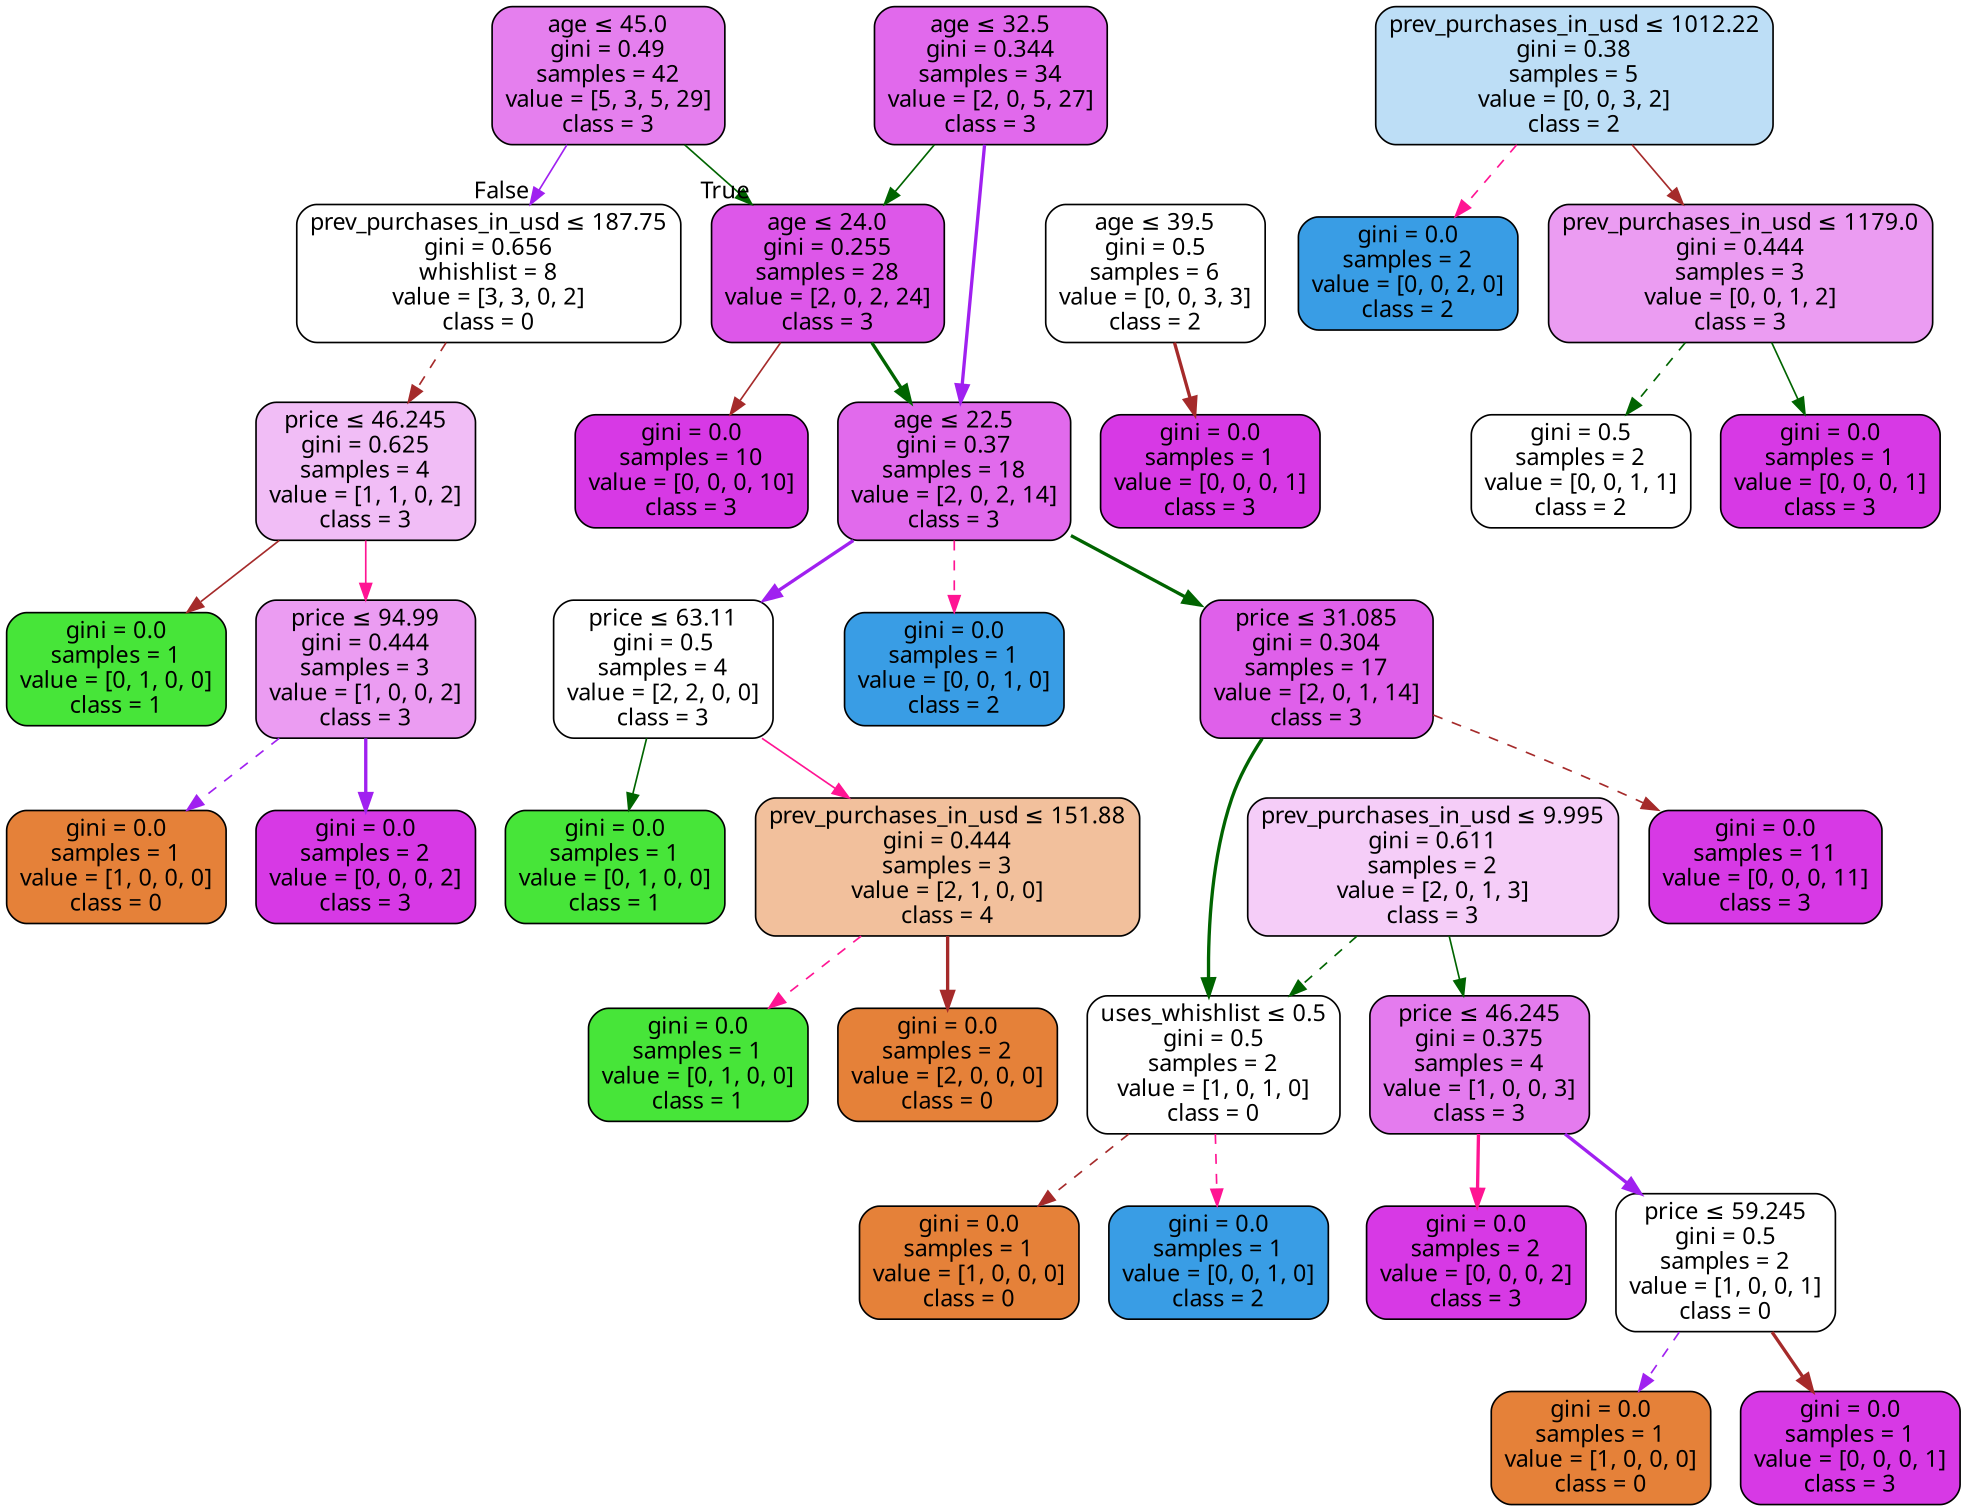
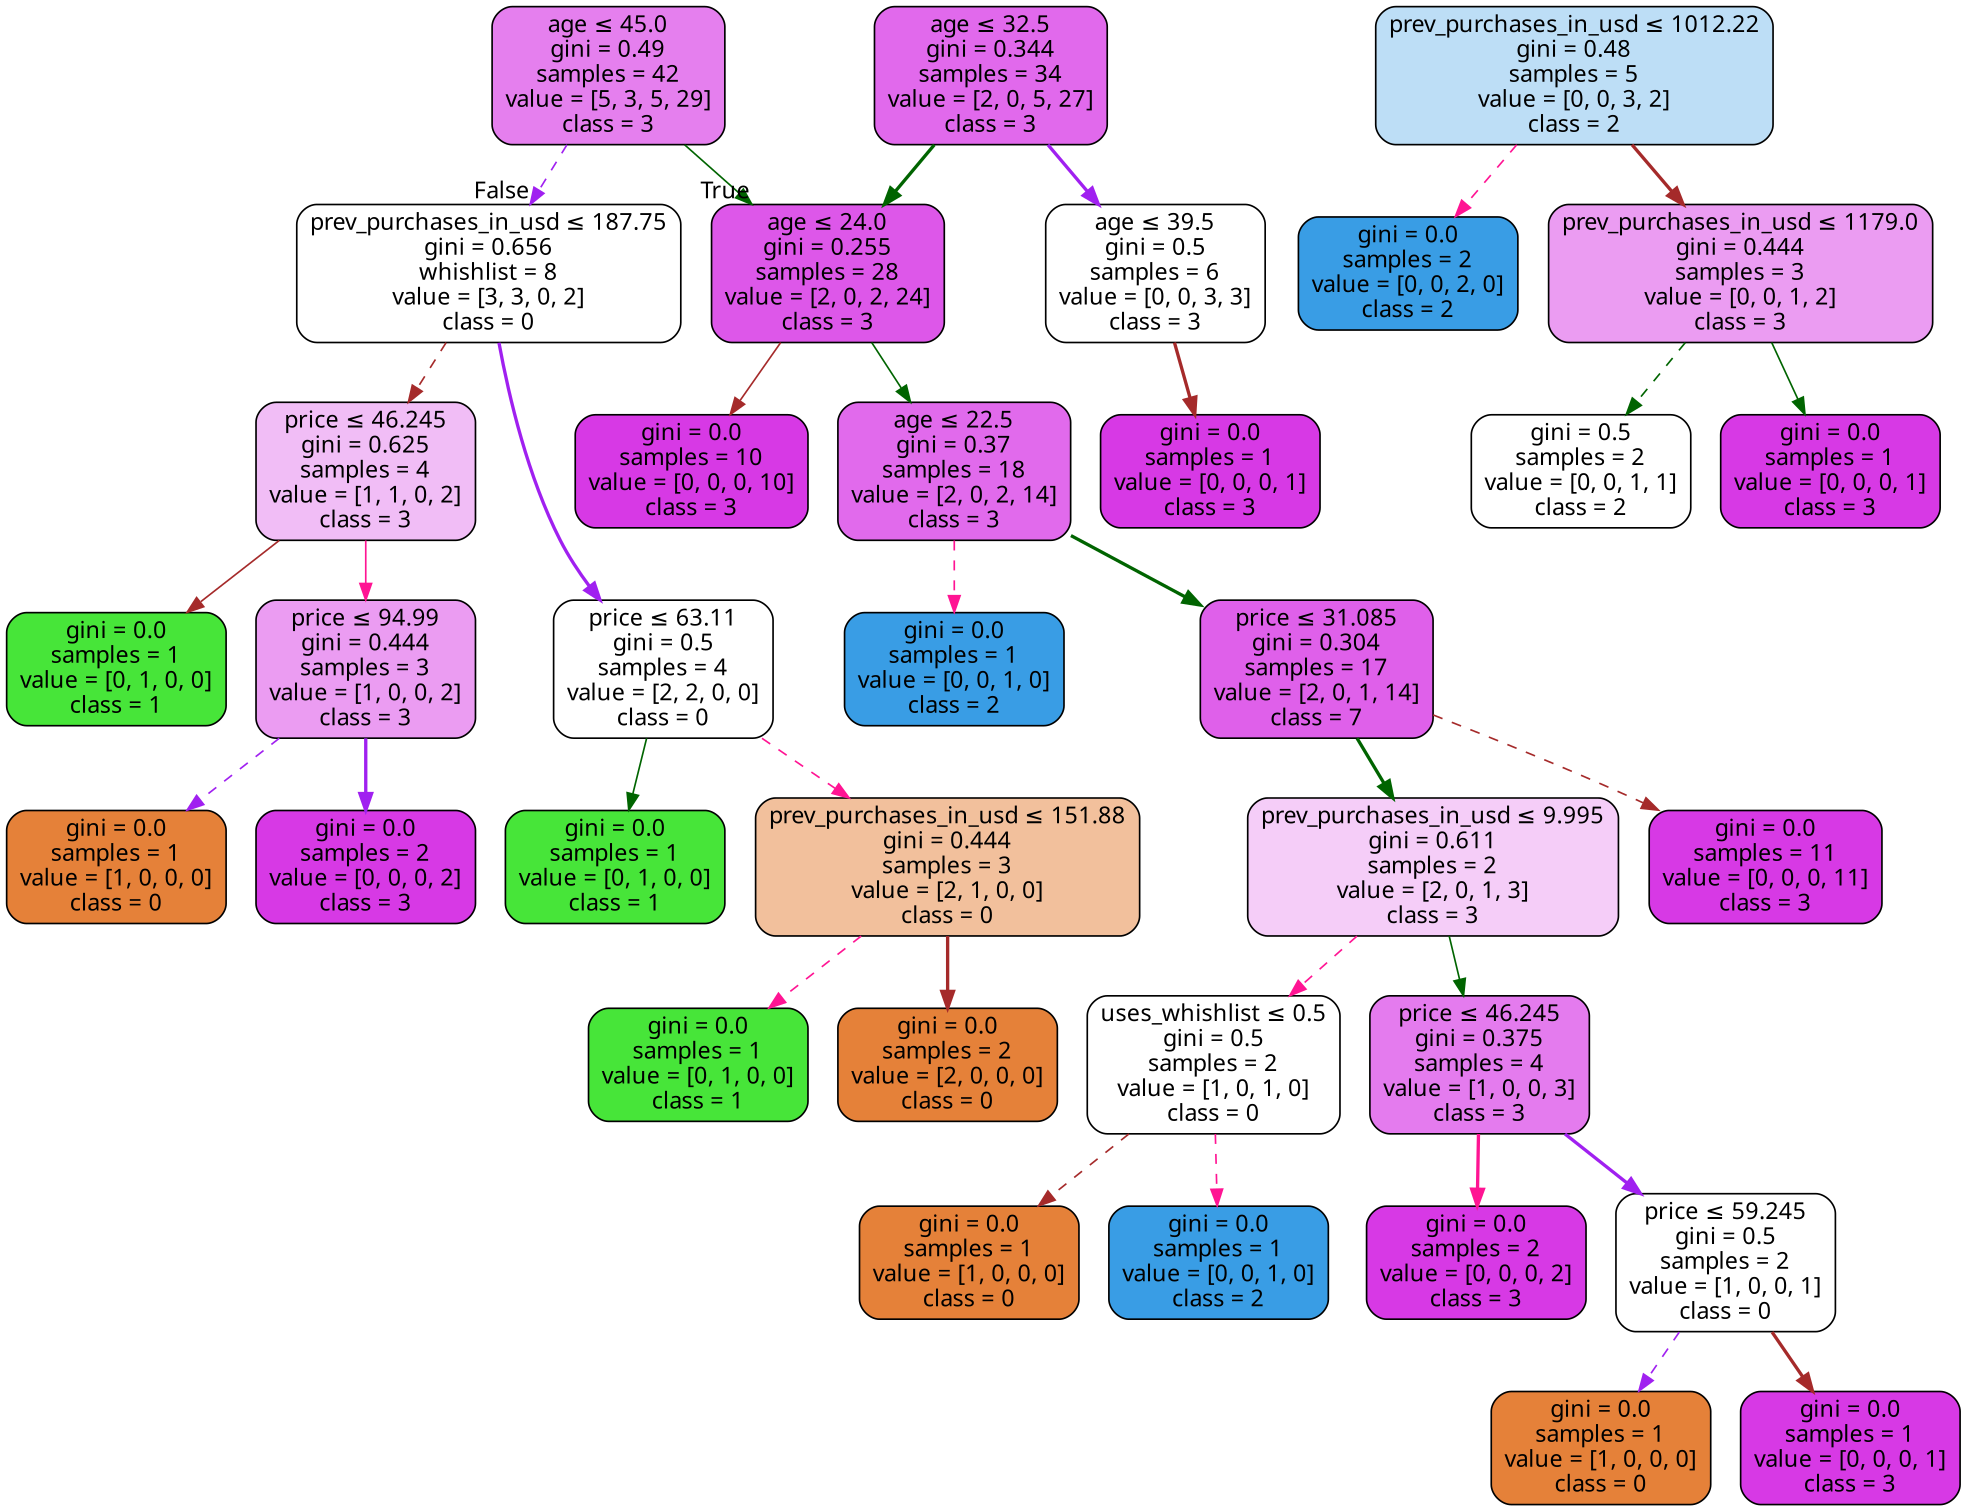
  digraph {
    fontname="Noto Sans"
    node [color=black fillcolor="#d739e5ff" fontname="Noto Sans" shape=box style="filled, rounded"]
    edge [color=darkgreen fontname="Noto Sans" style=bold]
    n1 [fillcolor="#d739e5a5" label=<age &le; 45.0<br/>gini = 0.49<br/>samples = 42<br/>value = [5, 3, 5, 29]<br/>class = 3>]
    n2 [fillcolor="#e5813900" label=<prev_purchases_in_usd &le; 187.75<br/>gini = 0.656<br/>whishlist = 8<br/>value = [3, 3, 0, 2]<br/>class = 0>]
    n3 [fillcolor="#d739e5d8" label=<age &le; 24.0<br/>gini = 0.255<br/>samples = 28<br/>value = [2, 0, 2, 24]<br/>class = 3>]
    n4 [fillcolor="#d739e5c1" label=<age &le; 32.5<br/>gini = 0.344<br/>samples = 34<br/>value = [2, 0, 5, 27]<br/>class = 3>]
-   n5 [fillcolor="#399de500" label=<age &le; 39.5<br/>gini = 0.5<br/>samples = 6<br/>value = [0, 0, 3, 3]<br/>class = 2>]
-   n6 [fillcolor="#e5813900" label=<price &le; 63.11<br/>gini = 0.5<br/>samples = 4<br/>value = [2, 2, 0, 0]<br/>class = 3>]
+   n5 [fillcolor="#399de500" label=<age &le; 39.5<br/>gini = 0.5<br/>samples = 6<br/>value = [0, 0, 3, 3]<br/>class = 3>]
+   n6 [fillcolor="#e5813900" label=<price &le; 63.11<br/>gini = 0.5<br/>samples = 4<br/>value = [2, 2, 0, 0]<br/>class = 0>]
    n7 [fillcolor="#d739e555" label=<price &le; 46.245<br/>gini = 0.625<br/>samples = 4<br/>value = [1, 1, 0, 2]<br/>class = 3>]
    n8 [fillcolor="#d739e5bf" label=<age &le; 22.5<br/>gini = 0.37<br/>samples = 18<br/>value = [2, 0, 2, 14]<br/>class = 3>]
    n9 [label=<gini = 0.0<br/>samples = 10<br/>value = [0, 0, 0, 10]<br/>class = 3>]
    n10 [label=<gini = 0.0<br/>samples = 1<br/>value = [0, 0, 0, 1]<br/>class = 3>]
-   n11 [fillcolor="#d739e5cc" label=<price &le; 31.085<br/>gini = 0.304<br/>samples = 17<br/>value = [2, 0, 1, 14]<br/>class = 3>]
+   n11 [fillcolor="#d739e5cc" label=<price &le; 31.085<br/>gini = 0.304<br/>samples = 17<br/>value = [2, 0, 1, 14]<br/>class = 7>]
    n12 [fillcolor="#399de5ff" label=<gini = 0.0<br/>samples = 1<br/>value = [0, 0, 1, 0]<br/>class = 2>]
    n13 [label=<gini = 0.0<br/>samples = 11<br/>value = [0, 0, 0, 11]<br/>class = 3>]
    n14 [fillcolor="#d739e540" label=<prev_purchases_in_usd &le; 9.995<br/>gini = 0.611<br/>samples = 2<br/>value = [2, 0, 1, 3]<br/>class = 3>]
    n15 [fillcolor="#e5813900" label=<uses_whishlist &le; 0.5<br/>gini = 0.5<br/>samples = 2<br/>value = [1, 0, 1, 0]<br/>class = 0>]
    n16 [fillcolor="#d739e5aa" label=<price &le; 46.245<br/>gini = 0.375<br/>samples = 4<br/>value = [1, 0, 0, 3]<br/>class = 3>]
    n17 [fillcolor="#e58139ff" label=<gini = 0.0<br/>samples = 1<br/>value = [1, 0, 0, 0]<br/>class = 0>]
    n18 [fillcolor="#399de5ff" label=<gini = 0.0<br/>samples = 1<br/>value = [0, 0, 1, 0]<br/>class = 2>]
    n19 [label=<gini = 0.0<br/>samples = 2<br/>value = [0, 0, 0, 2]<br/>class = 3>]
    n20 [fillcolor="#e5813900" label=<price &le; 59.245<br/>gini = 0.5<br/>samples = 2<br/>value = [1, 0, 0, 1]<br/>class = 0>]
    n21 [fillcolor="#e58139ff" label=<gini = 0.0<br/>samples = 1<br/>value = [1, 0, 0, 0]<br/>class = 0>]
    n22 [label=<gini = 0.0<br/>samples = 1<br/>value = [0, 0, 0, 1]<br/>class = 3>]
-   n23 [fillcolor="#399de555" label=<prev_purchases_in_usd &le; 1012.22<br/>gini = 0.38<br/>samples = 5<br/>value = [0, 0, 3, 2]<br/>class = 2>]
+   n23 [fillcolor="#399de555" label=<prev_purchases_in_usd &le; 1012.22<br/>gini = 0.48<br/>samples = 5<br/>value = [0, 0, 3, 2]<br/>class = 2>]
    n24 [fillcolor="#399de5ff" label=<gini = 0.0<br/>samples = 2<br/>value = [0, 0, 2, 0]<br/>class = 2>]
    n25 [fillcolor="#d739e57f" label=<prev_purchases_in_usd &le; 1179.0<br/>gini = 0.444<br/>samples = 3<br/>value = [0, 0, 1, 2]<br/>class = 3>]
    n26 [fillcolor="#399de500" label=<gini = 0.5<br/>samples = 2<br/>value = [0, 0, 1, 1]<br/>class = 2>]
    n27 [label=<gini = 0.0<br/>samples = 1<br/>value = [0, 0, 0, 1]<br/>class = 3>]
-   n28 [fillcolor="#e581397f" label=<prev_purchases_in_usd &le; 151.88<br/>gini = 0.444<br/>samples = 3<br/>value = [2, 1, 0, 0]<br/>class = 4>]
+   n28 [fillcolor="#e581397f" label=<prev_purchases_in_usd &le; 151.88<br/>gini = 0.444<br/>samples = 3<br/>value = [2, 1, 0, 0]<br/>class = 0>]
    n29 [fillcolor="#47e539ff" label=<gini = 0.0<br/>samples = 1<br/>value = [0, 1, 0, 0]<br/>class = 1>]
    n30 [fillcolor="#47e539ff" label=<gini = 0.0<br/>samples = 1<br/>value = [0, 1, 0, 0]<br/>class = 1>]
    n31 [fillcolor="#d739e57f" label=<price &le; 94.99<br/>gini = 0.444<br/>samples = 3<br/>value = [1, 0, 0, 2]<br/>class = 3>]
    n32 [fillcolor="#47e539ff" label=<gini = 0.0<br/>samples = 1<br/>value = [0, 1, 0, 0]<br/>class = 1>]
    n33 [fillcolor="#e58139ff" label=<gini = 0.0<br/>samples = 2<br/>value = [2, 0, 0, 0]<br/>class = 0>]
    n34 [label=<gini = 0.0<br/>samples = 2<br/>value = [0, 0, 0, 2]<br/>class = 3>]
    n35 [fillcolor="#e58139ff" label=<gini = 0.0<br/>samples = 1<br/>value = [1, 0, 0, 0]<br/>class = 0>]
-   n1 -> n2 [color=purple headlabel=False labelangle=-45 labeldistance=2.5 style=solid]
+   n1 -> n2 [color=purple headlabel=False labelangle=-45 labeldistance=2.5 style=dashed]
    n1 -> n3 [headlabel=True labelangle=45 labeldistance=2.5 style=solid]
-   n8 -> n6 [color=purple]
+   n2 -> n6 [color=purple]
    n2 -> n7 [color=brown style=dashed]
-   n3 -> n8
+   n3 -> n8 [style=solid]
    n3 -> n9 [color=brown style=solid]
-   n4 -> n3 [style=solid]
-   n4 -> n8 [color=purple]
+   n4 -> n3
+   n4 -> n5 [color=purple]
    n5 -> n10 [color=brown]
-   n6 -> n28 [color=deeppink style=solid]
+   n6 -> n28 [color=deeppink style=dashed]
    n6 -> n29 [style=solid]
    n7 -> n30 [color=brown style=solid]
    n7 -> n31 [color=deeppink style=solid]
    n8 -> n11
    n8 -> n12 [color=deeppink style=dashed]
    n11 -> n13 [color=brown style=dashed]
-   n11 -> n15
-   n14 -> n15 [style=dashed]
+   n11 -> n14
+   n14 -> n15 [color=deeppink style=dashed]
    n14 -> n16 [style=solid]
    n15 -> n17 [color=brown style=dashed]
    n15 -> n18 [color=deeppink style=dashed]
    n16 -> n19 [color=deeppink]
    n16 -> n20 [color=purple]
    n20 -> n21 [color=purple style=dashed]
    n20 -> n22 [color=brown]
    n23 -> n24 [color=deeppink style=dashed]
-   n23 -> n25 [color=brown style=solid]
+   n23 -> n25 [color=brown]
    n25 -> n26 [style=dashed]
    n25 -> n27 [style=solid]
    n28 -> n32 [color=deeppink style=dashed]
    n28 -> n33 [color=brown]
    n31 -> n34 [color=purple]
    n31 -> n35 [color=purple style=dashed]
  }
